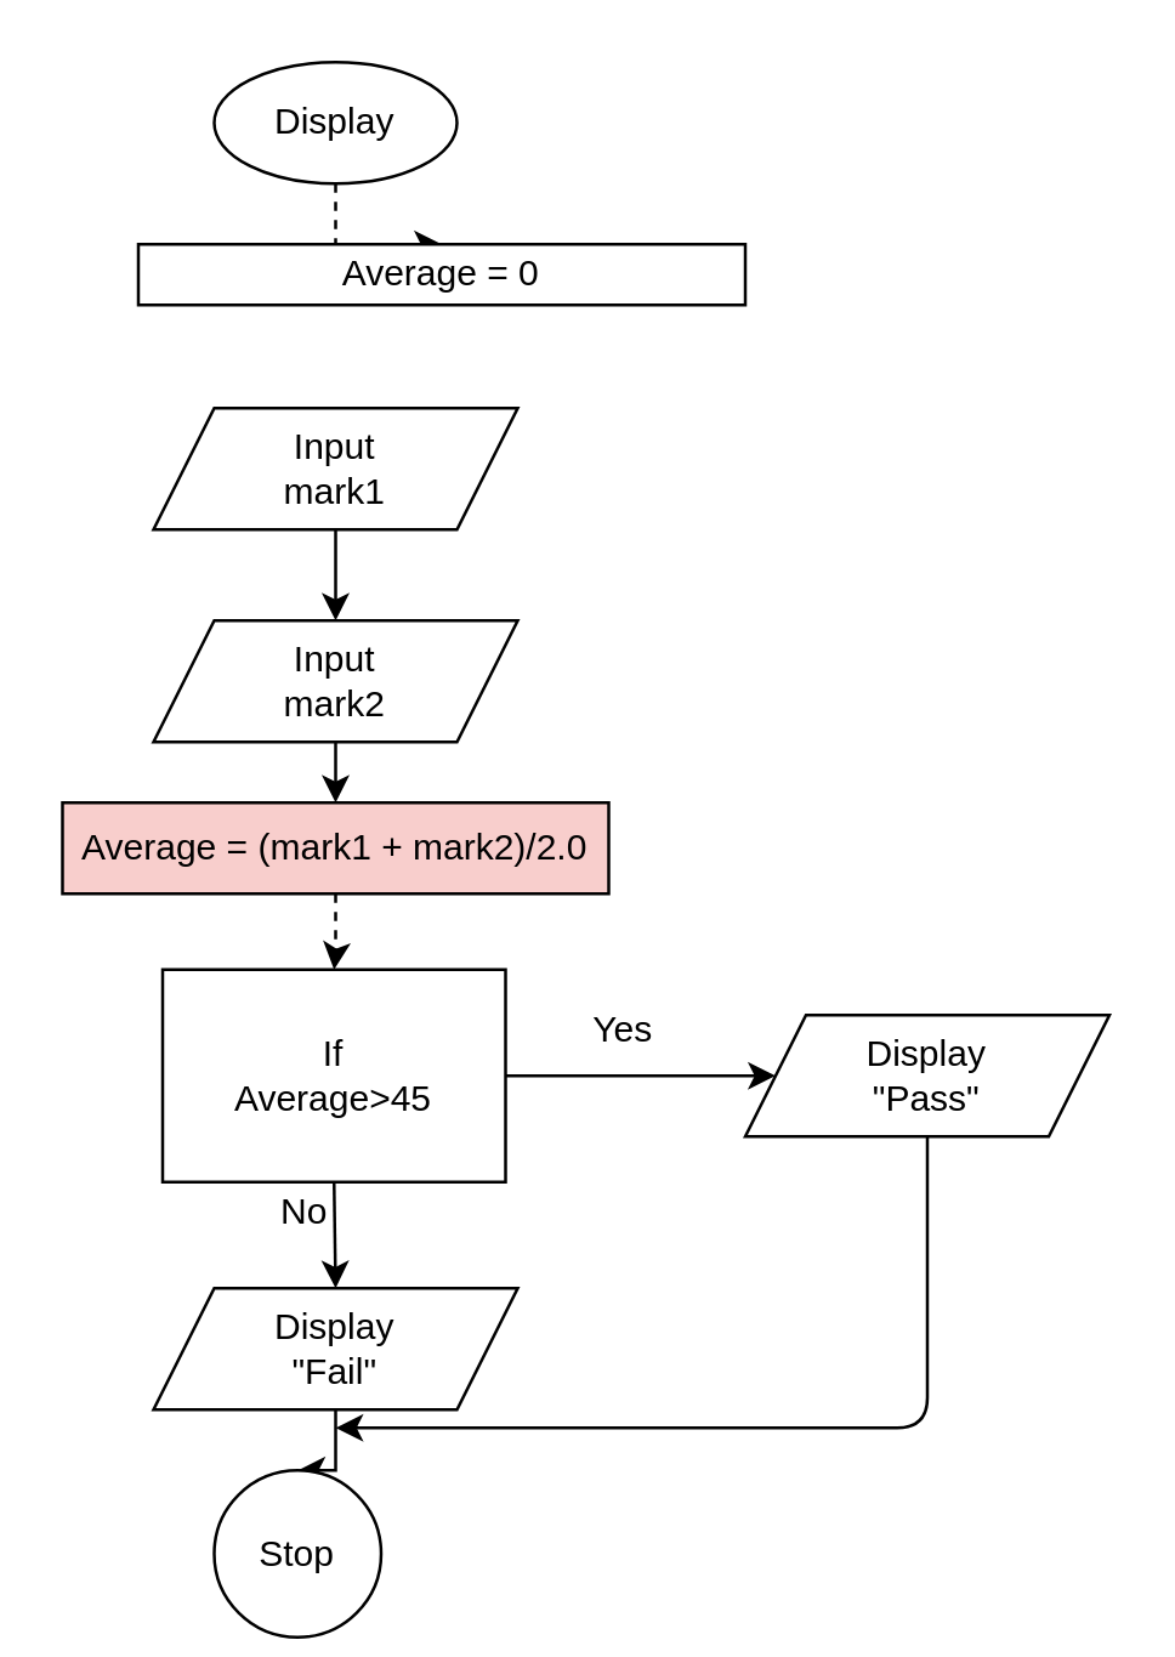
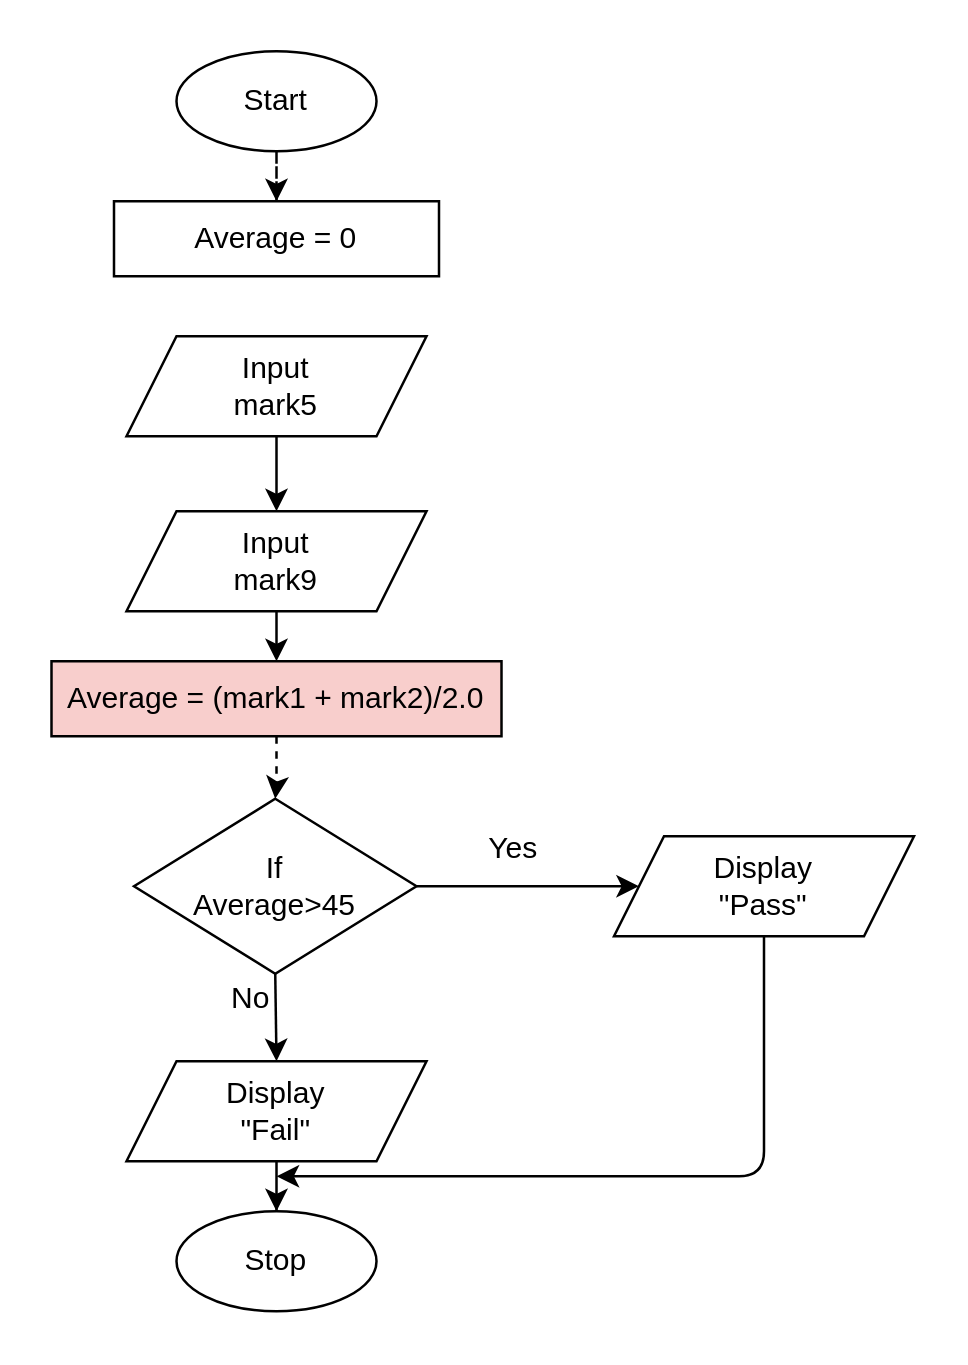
  <mxCell id="0" />
  <mxCell id="1" parent="0" />
  <mxCell id="2" value="" style="edgeStyle=orthogonalEdgeStyle;rounded=0;orthogonalLoop=1;jettySize=auto;html=1;dashed=1;" parent="1" source="3" target="7" edge="1"><mxGeometry relative="1" as="geometry" /></mxCell>
- <mxCell id="3" value="Display" style="ellipse;whiteSpace=wrap;html=1;" parent="1" vertex="1"><mxGeometry x="70" y="20" width="80" height="40" as="geometry" /></mxCell>
+ <mxCell id="3" value="Start" style="ellipse;whiteSpace=wrap;html=1;" parent="1" vertex="1"><mxGeometry x="70" y="20" width="80" height="40" as="geometry" /></mxCell>
  <mxCell id="4" value="" style="edgeStyle=orthogonalEdgeStyle;rounded=0;orthogonalLoop=1;jettySize=auto;html=1;" parent="1" source="5" target="6" edge="1"><mxGeometry relative="1" as="geometry" /></mxCell>
- <mxCell id="5" value="Input&lt;br&gt;mark1" style="shape=parallelogram;perimeter=parallelogramPerimeter;whiteSpace=wrap;html=1;fixedSize=1;" parent="1" vertex="1"><mxGeometry x="50" y="134" width="120" height="40" as="geometry" /></mxCell>
- <mxCell id="6" value="Input&lt;br&gt;mark2" style="shape=parallelogram;perimeter=parallelogramPerimeter;whiteSpace=wrap;html=1;fixedSize=1;" parent="1" vertex="1"><mxGeometry x="50" y="204" width="120" height="40" as="geometry" /></mxCell>
- <mxCell id="7" value="Average = 0" style="rounded=0;whiteSpace=wrap;html=1;" parent="1" vertex="1"><mxGeometry x="45" y="80" width="200" height="20" as="geometry" /></mxCell>
+ <mxCell id="5" value="Input&lt;br&gt;mark5" style="shape=parallelogram;perimeter=parallelogramPerimeter;whiteSpace=wrap;html=1;fixedSize=1;" parent="1" vertex="1"><mxGeometry x="50" y="134" width="120" height="40" as="geometry" /></mxCell>
+ <mxCell id="6" value="Input&lt;br&gt;mark9" style="shape=parallelogram;perimeter=parallelogramPerimeter;whiteSpace=wrap;html=1;fixedSize=1;" parent="1" vertex="1"><mxGeometry x="50" y="204" width="120" height="40" as="geometry" /></mxCell>
+ <mxCell id="7" value="Average = 0" style="rounded=0;whiteSpace=wrap;html=1;" parent="1" vertex="1"><mxGeometry x="45" y="80" width="130" height="30" as="geometry" /></mxCell>
  <mxCell id="8" value="" style="edgeStyle=orthogonalEdgeStyle;rounded=0;orthogonalLoop=1;jettySize=auto;html=1;dashed=1;" parent="1" source="9" target="11" edge="1"><mxGeometry relative="1" as="geometry" /></mxCell>
  <mxCell id="9" value="Average = (mark1 + mark2)/2.0" style="rounded=0;whiteSpace=wrap;html=1;fillColor=#f8cecc;" parent="1" vertex="1"><mxGeometry x="20" y="264" width="180" height="30" as="geometry" /></mxCell>
  <mxCell id="10" value="" style="edgeStyle=orthogonalEdgeStyle;rounded=0;orthogonalLoop=1;jettySize=auto;html=1;" parent="1" source="11" target="12" edge="1"><mxGeometry relative="1" as="geometry" /></mxCell>
- <mxCell id="11" value="If&lt;br&gt;Average&amp;gt;45" style="whiteSpace=wrap;html=1;rounded=0;" parent="1" vertex="1"><mxGeometry x="53" y="319" width="113" height="70" as="geometry" /></mxCell>
+ <mxCell id="11" value="If&lt;br&gt;Average&amp;gt;45" style="rhombus;whiteSpace=wrap;html=1;" parent="1" vertex="1"><mxGeometry x="53" y="319" width="113" height="70" as="geometry" /></mxCell>
  <mxCell id="12" value="Display&lt;br&gt;&quot;Pass&quot;" style="shape=parallelogram;perimeter=parallelogramPerimeter;whiteSpace=wrap;html=1;fixedSize=1;" parent="1" vertex="1"><mxGeometry x="245" y="334" width="120" height="40" as="geometry" /></mxCell>
  <mxCell id="13" value="" style="edgeStyle=orthogonalEdgeStyle;rounded=0;orthogonalLoop=1;jettySize=auto;html=1;" parent="1" source="14" target="18" edge="1"><mxGeometry relative="1" as="geometry" /></mxCell>
  <mxCell id="14" value="Display&lt;br&gt;&quot;Fail&quot;" style="shape=parallelogram;perimeter=parallelogramPerimeter;whiteSpace=wrap;html=1;fixedSize=1;" parent="1" vertex="1"><mxGeometry x="50" y="424" width="120" height="40" as="geometry" /></mxCell>
  <mxCell id="15" value="" style="endArrow=classic;html=1;exitX=0.5;exitY=1;exitDx=0;exitDy=0;entryX=0.5;entryY=0;entryDx=0;entryDy=0;" parent="1" source="11" target="14" edge="1"><mxGeometry width="50" height="50" relative="1" as="geometry"><mxPoint x="85" y="294" as="sourcePoint" /><mxPoint x="135" y="244" as="targetPoint" /></mxGeometry></mxCell>
  <mxCell id="16" value="" style="endArrow=classic;html=1;exitX=0.5;exitY=1;exitDx=0;exitDy=0;entryX=0.5;entryY=0;entryDx=0;entryDy=0;" parent="1" source="6" target="9" edge="1"><mxGeometry width="50" height="50" relative="1" as="geometry"><mxPoint x="85" y="294" as="sourcePoint" /><mxPoint x="135" y="244" as="targetPoint" /></mxGeometry></mxCell>
  <mxCell id="17" value="" style="endArrow=classic;html=1;exitX=0.5;exitY=1;exitDx=0;exitDy=0;" parent="1" source="12" edge="1"><mxGeometry width="50" height="50" relative="1" as="geometry"><mxPoint x="305" y="444" as="sourcePoint" /><mxPoint x="110" y="470" as="targetPoint" /><Array as="points"><mxPoint x="305" y="470" /></Array></mxGeometry></mxCell>
- <mxCell id="18" value="Stop" style="ellipse;whiteSpace=wrap;html=1;" parent="1" vertex="1"><mxGeometry x="70" y="484" width="55" height="55" as="geometry" /></mxCell>
+ <mxCell id="18" value="Stop" style="ellipse;whiteSpace=wrap;html=1;" parent="1" vertex="1"><mxGeometry x="70" y="484" width="80" height="40" as="geometry" /></mxCell>
  <mxCell id="19" value="Yes" style="text;html=1;strokeColor=none;fillColor=none;align=center;verticalAlign=middle;whiteSpace=wrap;rounded=0;" parent="1" vertex="1"><mxGeometry x="195" y="334" width="20" height="10" as="geometry" /></mxCell>
  <mxCell id="20" value="No" style="text;html=1;strokeColor=none;fillColor=none;align=center;verticalAlign=middle;whiteSpace=wrap;rounded=0;" parent="1" vertex="1"><mxGeometry x="90" y="394" width="20" height="10" as="geometry" /></mxCell>
